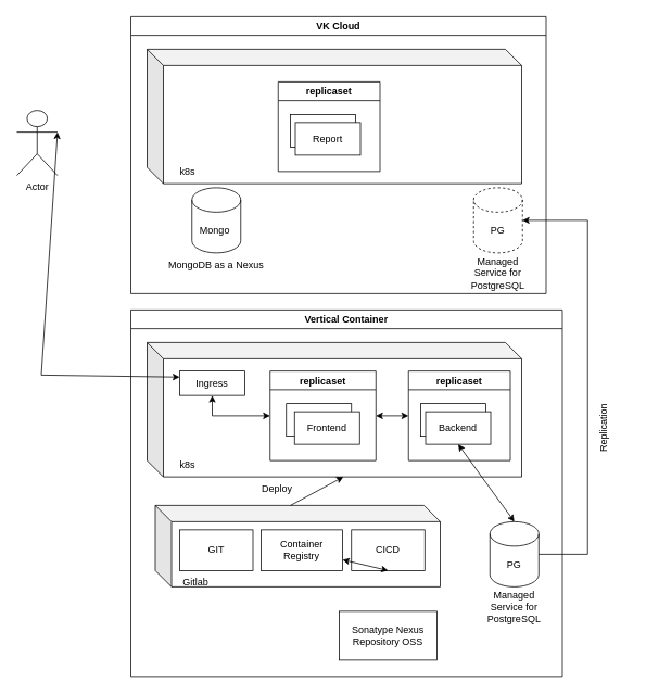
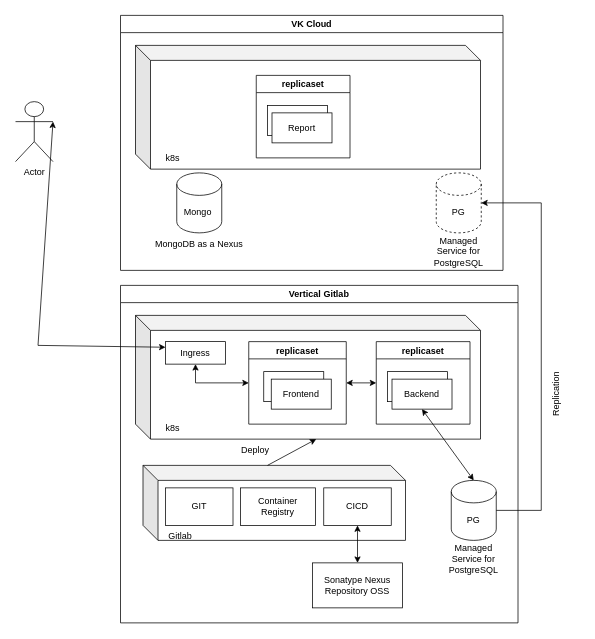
  <mxCell id="0" />
  <mxCell id="1" parent="0" />
  <mxCell id="2" value="VK Cloud" style="swimlane;whiteSpace=wrap;html=1;" parent="1" vertex="1"><mxGeometry x="160" y="20" width="510" height="340" as="geometry" /></mxCell>
  <mxCell id="3" value="" style="group" parent="2" vertex="1" connectable="0"><mxGeometry x="30" y="210" width="150" height="110" as="geometry" /></mxCell>
  <mxCell id="4" value="Mongo&amp;nbsp;" style="shape=cylinder3;whiteSpace=wrap;html=1;boundedLbl=1;backgroundOutline=1;size=15;" parent="3" vertex="1"><mxGeometry x="45" width="60" height="80" as="geometry" /></mxCell>
  <mxCell id="5" value="MongoDB as a Nexus" style="text;html=1;align=center;verticalAlign=middle;whiteSpace=wrap;rounded=0;" parent="3" vertex="1"><mxGeometry y="80" width="150" height="30" as="geometry" /></mxCell>
  <mxCell id="6" value="replica" style="text;html=1;strokeColor=none;fillColor=none;align=center;verticalAlign=middle;whiteSpace=wrap;rounded=0;dashed=1;" vertex="1" parent="2"><mxGeometry x="421" y="220" width="60" height="30" as="geometry" /></mxCell>
  <mxCell id="7" value="" style="group" vertex="1" connectable="0" parent="2"><mxGeometry x="20" y="40" width="460" height="165" as="geometry" /></mxCell>
  <mxCell id="8" value="" style="shape=cube;whiteSpace=wrap;html=1;boundedLbl=1;backgroundOutline=1;darkOpacity=0.05;darkOpacity2=0.1;" vertex="1" parent="7"><mxGeometry width="460" height="165" as="geometry" /></mxCell>
  <mxCell id="9" value="replicaset" style="swimlane;" vertex="1" parent="7"><mxGeometry x="161" y="40" width="125" height="110" as="geometry" /></mxCell>
  <mxCell id="10" value="" style="group" vertex="1" connectable="0" parent="9"><mxGeometry x="15" y="40" width="86" height="50" as="geometry" /></mxCell>
  <mxCell id="11" value="Backend" style="rounded=0;whiteSpace=wrap;html=1;" vertex="1" parent="10"><mxGeometry width="80" height="40" as="geometry" /></mxCell>
  <mxCell id="12" value="Report" style="rounded=0;whiteSpace=wrap;html=1;" vertex="1" parent="10"><mxGeometry x="6" y="10" width="80" height="40" as="geometry" /></mxCell>
  <mxCell id="13" value="k8s" style="text;html=1;strokeColor=none;fillColor=none;align=center;verticalAlign=middle;whiteSpace=wrap;rounded=0;" vertex="1" parent="7"><mxGeometry x="20" y="135" width="60" height="30" as="geometry" /></mxCell>
  <mxCell id="14" value="" style="group;dashed=1;" vertex="1" connectable="0" parent="2"><mxGeometry x="421" y="210" width="60" height="120" as="geometry" /></mxCell>
  <mxCell id="15" value="PG" style="shape=cylinder3;whiteSpace=wrap;html=1;boundedLbl=1;backgroundOutline=1;size=15;dashed=1;" vertex="1" parent="14"><mxGeometry width="60" height="80" as="geometry" /></mxCell>
  <mxCell id="16" value="Managed Service for PostgreSQL" style="text;html=1;align=center;verticalAlign=middle;whiteSpace=wrap;rounded=0;" vertex="1" parent="14"><mxGeometry y="90" width="60" height="30" as="geometry" /></mxCell>
- <mxCell id="17" value="Vertical Container" style="swimlane;whiteSpace=wrap;html=1;" parent="1" vertex="1"><mxGeometry x="160" y="380" width="530" height="450" as="geometry" /></mxCell>
+ <mxCell id="17" value="Vertical Gitlab" style="swimlane;whiteSpace=wrap;html=1;" parent="1" vertex="1"><mxGeometry x="160" y="380" width="530" height="450" as="geometry" /></mxCell>
  <mxCell id="18" value="" style="group" parent="17" vertex="1" connectable="0"><mxGeometry x="441" y="260" width="60" height="120" as="geometry" /></mxCell>
  <mxCell id="19" value="PG" style="shape=cylinder3;whiteSpace=wrap;html=1;boundedLbl=1;backgroundOutline=1;size=15;" parent="18" vertex="1"><mxGeometry width="60" height="80" as="geometry" /></mxCell>
  <mxCell id="20" value="Managed Service for PostgreSQL" style="text;html=1;align=center;verticalAlign=middle;whiteSpace=wrap;rounded=0;" parent="18" vertex="1"><mxGeometry y="90" width="60" height="30" as="geometry" /></mxCell>
  <mxCell id="21" value="" style="group" vertex="1" connectable="0" parent="17"><mxGeometry x="20" y="40" width="460" height="165" as="geometry" /></mxCell>
  <mxCell id="22" value="" style="shape=cube;whiteSpace=wrap;html=1;boundedLbl=1;backgroundOutline=1;darkOpacity=0.05;darkOpacity2=0.1;" vertex="1" parent="21"><mxGeometry width="460" height="165" as="geometry" /></mxCell>
  <mxCell id="23" value="Ingress" style="rounded=0;whiteSpace=wrap;html=1;" vertex="1" parent="21"><mxGeometry x="40" y="35" width="80" height="30" as="geometry" /></mxCell>
  <mxCell id="24" value="replicaset" style="swimlane;" vertex="1" parent="21"><mxGeometry x="151" y="35" width="130" height="110" as="geometry" /></mxCell>
  <mxCell id="25" value="" style="group" vertex="1" connectable="0" parent="24"><mxGeometry x="20" y="40" width="90" height="50" as="geometry" /></mxCell>
  <mxCell id="26" value="Frontend" style="rounded=0;whiteSpace=wrap;html=1;" parent="25" vertex="1"><mxGeometry width="80" height="40" as="geometry" /></mxCell>
  <mxCell id="27" value="Frontend" style="rounded=0;whiteSpace=wrap;html=1;" vertex="1" parent="25"><mxGeometry x="10" y="10" width="80" height="40" as="geometry" /></mxCell>
  <mxCell id="28" value="replicaset" style="swimlane;" vertex="1" parent="21"><mxGeometry x="321" y="35" width="125" height="110" as="geometry" /></mxCell>
  <mxCell id="29" value="" style="group" vertex="1" connectable="0" parent="28"><mxGeometry x="15" y="40" width="86" height="50" as="geometry" /></mxCell>
  <mxCell id="30" value="Backend" style="rounded=0;whiteSpace=wrap;html=1;" parent="29" vertex="1"><mxGeometry width="80" height="40" as="geometry" /></mxCell>
  <mxCell id="31" value="Backend" style="rounded=0;whiteSpace=wrap;html=1;" vertex="1" parent="29"><mxGeometry x="6" y="10" width="80" height="40" as="geometry" /></mxCell>
  <mxCell id="32" value="" style="endArrow=classic;startArrow=classic;html=1;rounded=0;entryX=0.5;entryY=1;entryDx=0;entryDy=0;exitX=0;exitY=0.5;exitDx=0;exitDy=0;" edge="1" parent="21" source="24" target="23"><mxGeometry width="50" height="50" relative="1" as="geometry"><mxPoint x="80" y="135" as="sourcePoint" /><mxPoint x="130" y="85" as="targetPoint" /><Array as="points"><mxPoint x="80" y="90" /></Array></mxGeometry></mxCell>
  <mxCell id="33" value="" style="endArrow=classic;startArrow=classic;html=1;rounded=0;exitX=1;exitY=0.5;exitDx=0;exitDy=0;entryX=0;entryY=0.5;entryDx=0;entryDy=0;" edge="1" parent="21" source="24" target="28"><mxGeometry width="50" height="50" relative="1" as="geometry"><mxPoint x="251" y="265" as="sourcePoint" /><mxPoint x="301" y="215" as="targetPoint" /></mxGeometry></mxCell>
  <mxCell id="34" value="k8s" style="text;html=1;strokeColor=none;fillColor=none;align=center;verticalAlign=middle;whiteSpace=wrap;rounded=0;" vertex="1" parent="21"><mxGeometry x="20" y="135" width="60" height="30" as="geometry" /></mxCell>
  <mxCell id="35" value="" style="group" vertex="1" connectable="0" parent="17"><mxGeometry x="30" y="240" width="350" height="110" as="geometry" /></mxCell>
  <mxCell id="36" value="" style="shape=cube;whiteSpace=wrap;html=1;boundedLbl=1;backgroundOutline=1;darkOpacity=0.05;darkOpacity2=0.1;" vertex="1" parent="35"><mxGeometry width="350" height="100" as="geometry" /></mxCell>
  <mxCell id="37" value="GIT" style="rounded=0;whiteSpace=wrap;html=1;" vertex="1" parent="35"><mxGeometry x="30" y="30" width="90" height="50" as="geometry" /></mxCell>
  <mxCell id="38" value="Container&lt;br&gt;Registry" style="rounded=0;whiteSpace=wrap;html=1;" vertex="1" parent="35"><mxGeometry x="130" y="30" width="100" height="50" as="geometry" /></mxCell>
  <mxCell id="39" value="CICD" style="rounded=0;whiteSpace=wrap;html=1;" vertex="1" parent="35"><mxGeometry x="241" y="30" width="90" height="50" as="geometry" /></mxCell>
  <mxCell id="40" value="Gitlab" style="text;html=1;strokeColor=none;fillColor=none;align=center;verticalAlign=middle;whiteSpace=wrap;rounded=0;" vertex="1" parent="35"><mxGeometry x="20" y="80" width="60" height="30" as="geometry" /></mxCell>
  <mxCell id="41" value="Sonatype Nexus Repository OSS" style="rounded=0;whiteSpace=wrap;html=1;" vertex="1" parent="17"><mxGeometry x="256" y="370" width="120" height="60" as="geometry" /></mxCell>
  <mxCell id="42" value="" style="endArrow=classic;startArrow=classic;html=1;rounded=0;exitX=0.5;exitY=1;exitDx=0;exitDy=0;entryX=0.5;entryY=0;entryDx=0;entryDy=0;entryPerimeter=0;" edge="1" parent="17" source="31" target="19"><mxGeometry width="50" height="50" relative="1" as="geometry"><mxPoint x="631" y="210" as="sourcePoint" /><mxPoint x="681" y="160" as="targetPoint" /></mxGeometry></mxCell>
- <mxCell id="43" value="" style="endArrow=classic;startArrow=classic;html=1;rounded=0;exitX=0.5;exitY=1;exitDx=0;exitDy=0;" edge="1" parent="17" source="39" target="38"><mxGeometry width="50" height="50" relative="1" as="geometry"><mxPoint x="661" y="360" as="sourcePoint" /><mxPoint x="711" y="310" as="targetPoint" /></mxGeometry></mxCell>
+ <mxCell id="43" value="" style="endArrow=classic;startArrow=classic;html=1;rounded=0;exitX=0.5;exitY=1;exitDx=0;exitDy=0;entryX=0.5;entryY=0;entryDx=0;entryDy=0;" edge="1" parent="17" source="39" target="41"><mxGeometry width="50" height="50" relative="1" as="geometry"><mxPoint x="661" y="360" as="sourcePoint" /><mxPoint x="711" y="310" as="targetPoint" /></mxGeometry></mxCell>
  <mxCell id="44" value="" style="endArrow=classic;html=1;rounded=0;exitX=0;exitY=0;exitDx=165;exitDy=0;exitPerimeter=0;entryX=0;entryY=0;entryDx=240;entryDy=165;entryPerimeter=0;" edge="1" parent="17"><mxGeometry width="50" height="50" relative="1" as="geometry"><mxPoint x="196" y="240" as="sourcePoint" /><mxPoint x="261" y="205" as="targetPoint" /></mxGeometry></mxCell>
  <mxCell id="45" value="Deploy" style="text;html=1;strokeColor=none;fillColor=none;align=center;verticalAlign=middle;whiteSpace=wrap;rounded=0;" vertex="1" parent="17"><mxGeometry x="150" y="205" width="60" height="30" as="geometry" /></mxCell>
  <mxCell id="46" value="" style="endArrow=classic;html=1;rounded=0;exitX=1;exitY=0.5;exitDx=0;exitDy=0;exitPerimeter=0;entryX=1;entryY=0.5;entryDx=0;entryDy=0;entryPerimeter=0;" edge="1" parent="1" source="19" target="15"><mxGeometry width="50" height="50" relative="1" as="geometry"><mxPoint x="821" y="460" as="sourcePoint" /><mxPoint x="861" y="410" as="targetPoint" /><Array as="points"><mxPoint x="721" y="680" /><mxPoint x="721" y="270" /></Array></mxGeometry></mxCell>
  <mxCell id="47" value="Replication" style="text;html=1;strokeColor=none;fillColor=none;align=center;verticalAlign=middle;whiteSpace=wrap;rounded=0;rotation=-90;" vertex="1" parent="1"><mxGeometry x="711" y="510" width="60" height="30" as="geometry" /></mxCell>
  <mxCell id="48" value="Actor" style="shape=umlActor;verticalLabelPosition=bottom;verticalAlign=top;html=1;outlineConnect=0;" vertex="1" parent="1"><mxGeometry x="20" y="135" width="50" height="80" as="geometry" /></mxCell>
  <mxCell id="49" value="" style="endArrow=classic;startArrow=classic;html=1;rounded=0;exitX=1;exitY=0.333;exitDx=0;exitDy=0;exitPerimeter=0;entryX=0;entryY=0.25;entryDx=0;entryDy=0;" edge="1" parent="1" source="48" target="23"><mxGeometry width="50" height="50" relative="1" as="geometry"><mxPoint x="50" y="330" as="sourcePoint" /><mxPoint x="100" y="280" as="targetPoint" /><Array as="points"><mxPoint x="50" y="460" /></Array></mxGeometry></mxCell>
